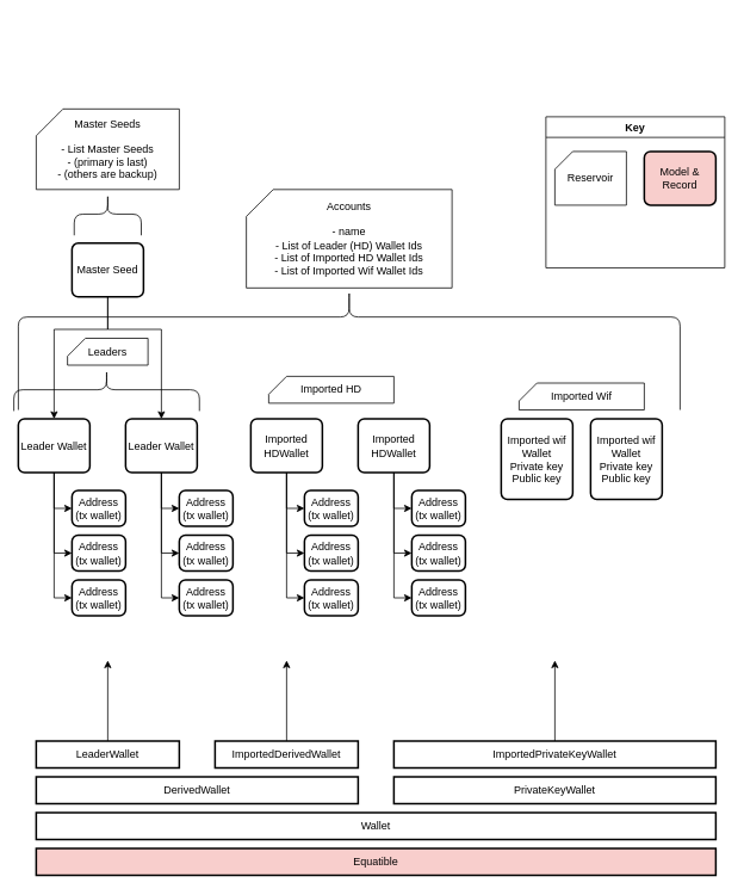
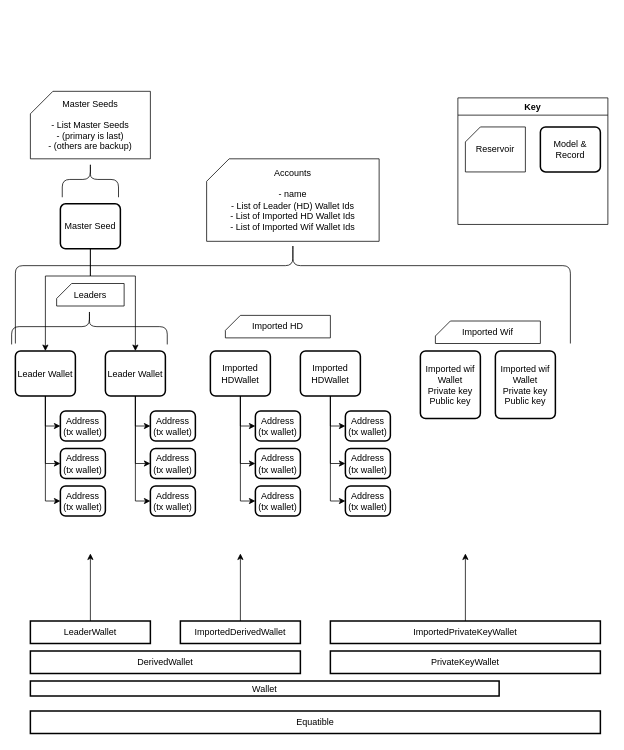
  <mxCell id="0" />
  <mxCell id="1" parent="0" />
  <mxCell id="2" value="" style="shape=curlyBracket;whiteSpace=wrap;html=1;rounded=1;flipH=1;rotation=-90;size=0.231;" vertex="1" parent="1"><mxGeometry x="322.5" y="20" width="135" height="740" as="geometry" /></mxCell>
  <mxCell id="3" style="edgeStyle=orthogonalEdgeStyle;rounded=0;orthogonalLoop=1;jettySize=auto;html=1;entryX=0.5;entryY=0;entryDx=0;entryDy=0;exitX=0.5;exitY=1;exitDx=0;exitDy=0;" edge="1" parent="1" source="5" target="9"><mxGeometry relative="1" as="geometry"><Array as="points"><mxPoint x="120" y="367.5" /><mxPoint x="180" y="367.5" /></Array></mxGeometry></mxCell>
  <mxCell id="4" style="edgeStyle=orthogonalEdgeStyle;rounded=0;orthogonalLoop=1;jettySize=auto;html=1;entryX=0.5;entryY=0;entryDx=0;entryDy=0;exitX=0.5;exitY=1;exitDx=0;exitDy=0;" edge="1" parent="1" source="5" target="13"><mxGeometry relative="1" as="geometry"><Array as="points"><mxPoint x="120" y="367.5" /><mxPoint x="60" y="367.5" /></Array></mxGeometry></mxCell>
  <mxCell id="5" value="Master Seed" style="rounded=1;whiteSpace=wrap;html=1;absoluteArcSize=1;arcSize=14;strokeWidth=2;" parent="1" vertex="1"><mxGeometry x="80" y="271.25" width="80" height="60" as="geometry" /></mxCell>
  <mxCell id="6" style="edgeStyle=orthogonalEdgeStyle;rounded=0;orthogonalLoop=1;jettySize=auto;html=1;exitX=0.5;exitY=1;exitDx=0;exitDy=0;entryX=0;entryY=0.5;entryDx=0;entryDy=0;" edge="1" parent="1" source="9" target="16"><mxGeometry relative="1" as="geometry" /></mxCell>
  <mxCell id="7" style="edgeStyle=orthogonalEdgeStyle;rounded=0;orthogonalLoop=1;jettySize=auto;html=1;exitX=0.5;exitY=1;exitDx=0;exitDy=0;entryX=0;entryY=0.5;entryDx=0;entryDy=0;" edge="1" parent="1" source="9" target="15"><mxGeometry relative="1" as="geometry" /></mxCell>
  <mxCell id="8" style="edgeStyle=orthogonalEdgeStyle;rounded=0;orthogonalLoop=1;jettySize=auto;html=1;exitX=0.5;exitY=1;exitDx=0;exitDy=0;entryX=0;entryY=0.5;entryDx=0;entryDy=0;" edge="1" parent="1" source="9" target="14"><mxGeometry relative="1" as="geometry" /></mxCell>
  <mxCell id="9" value="Leader Wallet" style="rounded=1;whiteSpace=wrap;html=1;absoluteArcSize=1;arcSize=14;strokeWidth=2;" vertex="1" parent="1"><mxGeometry x="140" y="467.5" width="80" height="60" as="geometry" /></mxCell>
  <mxCell id="10" style="edgeStyle=orthogonalEdgeStyle;rounded=0;orthogonalLoop=1;jettySize=auto;html=1;exitX=0.5;exitY=1;exitDx=0;exitDy=0;entryX=0;entryY=0.5;entryDx=0;entryDy=0;" edge="1" parent="1" source="13" target="19"><mxGeometry relative="1" as="geometry" /></mxCell>
  <mxCell id="11" style="edgeStyle=orthogonalEdgeStyle;rounded=0;orthogonalLoop=1;jettySize=auto;html=1;exitX=0.5;exitY=1;exitDx=0;exitDy=0;entryX=0;entryY=0.5;entryDx=0;entryDy=0;" edge="1" parent="1" source="13" target="18"><mxGeometry relative="1" as="geometry" /></mxCell>
  <mxCell id="12" style="edgeStyle=orthogonalEdgeStyle;rounded=0;orthogonalLoop=1;jettySize=auto;html=1;exitX=0.5;exitY=1;exitDx=0;exitDy=0;entryX=0;entryY=0.5;entryDx=0;entryDy=0;" edge="1" parent="1" source="13" target="17"><mxGeometry relative="1" as="geometry" /></mxCell>
  <mxCell id="13" value="Leader Wallet" style="rounded=1;whiteSpace=wrap;html=1;absoluteArcSize=1;arcSize=14;strokeWidth=2;" vertex="1" parent="1"><mxGeometry x="20" y="467.5" width="80" height="60" as="geometry" /></mxCell>
  <mxCell id="14" value="Address&lt;br&gt;(tx wallet)" style="rounded=1;whiteSpace=wrap;html=1;absoluteArcSize=1;arcSize=14;strokeWidth=2;" vertex="1" parent="1"><mxGeometry x="200" y="547.5" width="60" height="40" as="geometry" /></mxCell>
  <mxCell id="15" value="Address&lt;br&gt;(tx wallet)" style="rounded=1;whiteSpace=wrap;html=1;absoluteArcSize=1;arcSize=14;strokeWidth=2;" vertex="1" parent="1"><mxGeometry x="200" y="597.5" width="60" height="40" as="geometry" /></mxCell>
  <mxCell id="16" value="Address&lt;br&gt;(tx wallet)" style="rounded=1;whiteSpace=wrap;html=1;absoluteArcSize=1;arcSize=14;strokeWidth=2;" vertex="1" parent="1"><mxGeometry x="200" y="647.5" width="60" height="40" as="geometry" /></mxCell>
  <mxCell id="17" value="Address&lt;br&gt;(tx wallet)" style="rounded=1;whiteSpace=wrap;html=1;absoluteArcSize=1;arcSize=14;strokeWidth=2;" vertex="1" parent="1"><mxGeometry x="80" y="547.5" width="60" height="40" as="geometry" /></mxCell>
  <mxCell id="18" value="Address&lt;br&gt;(tx wallet)" style="rounded=1;whiteSpace=wrap;html=1;absoluteArcSize=1;arcSize=14;strokeWidth=2;" vertex="1" parent="1"><mxGeometry x="80" y="597.5" width="60" height="40" as="geometry" /></mxCell>
  <mxCell id="19" value="Address&lt;br&gt;(tx wallet)" style="rounded=1;whiteSpace=wrap;html=1;absoluteArcSize=1;arcSize=14;strokeWidth=2;" vertex="1" parent="1"><mxGeometry x="80" y="647.5" width="60" height="40" as="geometry" /></mxCell>
  <mxCell id="20" style="edgeStyle=orthogonalEdgeStyle;rounded=0;orthogonalLoop=1;jettySize=auto;html=1;exitX=0.5;exitY=1;exitDx=0;exitDy=0;entryX=0;entryY=0.5;entryDx=0;entryDy=0;" edge="1" parent="1" source="23" target="26"><mxGeometry relative="1" as="geometry" /></mxCell>
  <mxCell id="21" style="edgeStyle=orthogonalEdgeStyle;rounded=0;orthogonalLoop=1;jettySize=auto;html=1;exitX=0.5;exitY=1;exitDx=0;exitDy=0;entryX=0;entryY=0.5;entryDx=0;entryDy=0;" edge="1" parent="1" source="23" target="25"><mxGeometry relative="1" as="geometry" /></mxCell>
  <mxCell id="22" style="edgeStyle=orthogonalEdgeStyle;rounded=0;orthogonalLoop=1;jettySize=auto;html=1;exitX=0.5;exitY=1;exitDx=0;exitDy=0;entryX=0;entryY=0.5;entryDx=0;entryDy=0;" edge="1" parent="1" source="23" target="24"><mxGeometry relative="1" as="geometry" /></mxCell>
  <mxCell id="23" value="Imported HDWallet" style="rounded=1;whiteSpace=wrap;html=1;absoluteArcSize=1;arcSize=14;strokeWidth=2;" vertex="1" parent="1"><mxGeometry x="400" y="467.5" width="80" height="60" as="geometry" /></mxCell>
  <mxCell id="24" value="Address&lt;br&gt;(tx wallet)" style="rounded=1;whiteSpace=wrap;html=1;absoluteArcSize=1;arcSize=14;strokeWidth=2;" vertex="1" parent="1"><mxGeometry x="460" y="547.5" width="60" height="40" as="geometry" /></mxCell>
  <mxCell id="25" value="Address&lt;br&gt;(tx wallet)" style="rounded=1;whiteSpace=wrap;html=1;absoluteArcSize=1;arcSize=14;strokeWidth=2;" vertex="1" parent="1"><mxGeometry x="460" y="597.5" width="60" height="40" as="geometry" /></mxCell>
  <mxCell id="26" value="Address&lt;br&gt;(tx wallet)" style="rounded=1;whiteSpace=wrap;html=1;absoluteArcSize=1;arcSize=14;strokeWidth=2;" vertex="1" parent="1"><mxGeometry x="460" y="647.5" width="60" height="40" as="geometry" /></mxCell>
  <mxCell id="27" value="Imported wif Wallet&lt;br&gt;Private key&lt;br&gt;Public key" style="rounded=1;whiteSpace=wrap;html=1;absoluteArcSize=1;arcSize=14;strokeWidth=2;" vertex="1" parent="1"><mxGeometry x="560" y="467.5" width="80" height="90" as="geometry" /></mxCell>
  <mxCell id="28" style="edgeStyle=orthogonalEdgeStyle;rounded=0;orthogonalLoop=1;jettySize=auto;html=1;exitX=0.5;exitY=1;exitDx=0;exitDy=0;entryX=0;entryY=0.5;entryDx=0;entryDy=0;" edge="1" parent="1" source="31" target="34"><mxGeometry relative="1" as="geometry" /></mxCell>
  <mxCell id="29" style="edgeStyle=orthogonalEdgeStyle;rounded=0;orthogonalLoop=1;jettySize=auto;html=1;exitX=0.5;exitY=1;exitDx=0;exitDy=0;entryX=0;entryY=0.5;entryDx=0;entryDy=0;" edge="1" parent="1" source="31" target="33"><mxGeometry relative="1" as="geometry" /></mxCell>
  <mxCell id="30" style="edgeStyle=orthogonalEdgeStyle;rounded=0;orthogonalLoop=1;jettySize=auto;html=1;exitX=0.5;exitY=1;exitDx=0;exitDy=0;entryX=0;entryY=0.5;entryDx=0;entryDy=0;" edge="1" parent="1" source="31" target="32"><mxGeometry relative="1" as="geometry" /></mxCell>
  <mxCell id="31" value="Imported HDWallet" style="rounded=1;whiteSpace=wrap;html=1;absoluteArcSize=1;arcSize=14;strokeWidth=2;" vertex="1" parent="1"><mxGeometry x="280" y="467.5" width="80" height="60" as="geometry" /></mxCell>
  <mxCell id="32" value="Address&lt;br&gt;(tx wallet)" style="rounded=1;whiteSpace=wrap;html=1;absoluteArcSize=1;arcSize=14;strokeWidth=2;" vertex="1" parent="1"><mxGeometry x="340" y="547.5" width="60" height="40" as="geometry" /></mxCell>
  <mxCell id="33" value="Address&lt;br&gt;(tx wallet)" style="rounded=1;whiteSpace=wrap;html=1;absoluteArcSize=1;arcSize=14;strokeWidth=2;" vertex="1" parent="1"><mxGeometry x="340" y="597.5" width="60" height="40" as="geometry" /></mxCell>
  <mxCell id="34" value="Address&lt;br&gt;(tx wallet)" style="rounded=1;whiteSpace=wrap;html=1;absoluteArcSize=1;arcSize=14;strokeWidth=2;" vertex="1" parent="1"><mxGeometry x="340" y="647.5" width="60" height="40" as="geometry" /></mxCell>
  <mxCell id="35" value="Accounts&lt;br&gt;&lt;br&gt;- name&lt;br&gt;- List of Leader (HD) Wallet Ids&lt;br&gt;- List of Imported HD Wallet Ids&lt;br&gt;- List of Imported Wif Wallet Ids" style="shape=card;whiteSpace=wrap;html=1;" vertex="1" parent="1"><mxGeometry x="275" y="211.25" width="230" height="110" as="geometry" /></mxCell>
  <mxCell id="36" value="Imported wif Wallet&lt;br&gt;Private key&lt;br&gt;Public key" style="rounded=1;whiteSpace=wrap;html=1;absoluteArcSize=1;arcSize=14;strokeWidth=2;" vertex="1" parent="1"><mxGeometry x="660" y="467.5" width="80" height="90" as="geometry" /></mxCell>
- <mxCell id="37" value="Equatible" style="rounded=0;whiteSpace=wrap;html=1;absoluteArcSize=1;arcSize=14;strokeWidth=2;fillColor=#f8cecc;" vertex="1" parent="1"><mxGeometry x="40" y="947.5" width="760" height="30" as="geometry" /></mxCell>
- <mxCell id="38" value="Wallet" style="rounded=0;whiteSpace=wrap;html=1;absoluteArcSize=1;arcSize=14;strokeWidth=2;" vertex="1" parent="1"><mxGeometry x="40" y="907.5" width="760" height="30" as="geometry" /></mxCell>
+ <mxCell id="37" value="Equatible" style="rounded=0;whiteSpace=wrap;html=1;absoluteArcSize=1;arcSize=14;strokeWidth=2;" vertex="1" parent="1"><mxGeometry x="40" y="947.5" width="760" height="30" as="geometry" /></mxCell>
+ <mxCell id="38" value="Wallet" style="rounded=0;whiteSpace=wrap;html=1;absoluteArcSize=1;arcSize=14;strokeWidth=2;" vertex="1" parent="1"><mxGeometry x="40" y="907.5" width="625" height="20" as="geometry" /></mxCell>
  <mxCell id="39" value="DerivedWallet" style="rounded=0;whiteSpace=wrap;html=1;absoluteArcSize=1;arcSize=14;strokeWidth=2;" vertex="1" parent="1"><mxGeometry x="40" y="867.5" width="360" height="30" as="geometry" /></mxCell>
  <mxCell id="40" value="PrivateKeyWallet" style="rounded=0;whiteSpace=wrap;html=1;absoluteArcSize=1;arcSize=14;strokeWidth=2;" vertex="1" parent="1"><mxGeometry x="440" y="867.5" width="360" height="30" as="geometry" /></mxCell>
  <mxCell id="41" value="ImportedPrivateKeyWallet" style="rounded=0;whiteSpace=wrap;html=1;absoluteArcSize=1;arcSize=14;strokeWidth=2;" vertex="1" parent="1"><mxGeometry x="440" y="827.5" width="360" height="30" as="geometry" /></mxCell>
  <mxCell id="42" style="rounded=0;orthogonalLoop=1;jettySize=auto;html=1;" edge="1" parent="1" source="43"><mxGeometry relative="1" as="geometry"><mxPoint x="320" y="737.5" as="targetPoint" /></mxGeometry></mxCell>
  <mxCell id="43" value="ImportedDerivedWallet" style="rounded=0;whiteSpace=wrap;html=1;absoluteArcSize=1;arcSize=14;strokeWidth=2;" vertex="1" parent="1"><mxGeometry x="240" y="827.5" width="160" height="30" as="geometry" /></mxCell>
  <mxCell id="44" style="edgeStyle=none;rounded=0;orthogonalLoop=1;jettySize=auto;html=1;" edge="1" parent="1" source="45"><mxGeometry relative="1" as="geometry"><mxPoint x="120" y="737.5" as="targetPoint" /></mxGeometry></mxCell>
  <mxCell id="45" value="LeaderWallet" style="rounded=0;whiteSpace=wrap;html=1;absoluteArcSize=1;arcSize=14;strokeWidth=2;" vertex="1" parent="1"><mxGeometry x="40" y="827.5" width="160" height="30" as="geometry" /></mxCell>
  <mxCell id="46" value="" style="endArrow=classic;html=1;exitX=0.5;exitY=0;exitDx=0;exitDy=0;" edge="1" parent="1" source="41"><mxGeometry width="50" height="50" relative="1" as="geometry"><mxPoint x="720" y="817.5" as="sourcePoint" /><mxPoint x="620" y="737.5" as="targetPoint" /></mxGeometry></mxCell>
  <mxCell id="47" value="Master Seeds&lt;br&gt;&lt;br&gt;- List Master Seeds&lt;br&gt;- (primary is last)&lt;br&gt;- (others are backup)" style="shape=card;whiteSpace=wrap;html=1;" vertex="1" parent="1"><mxGeometry x="40" y="121.25" width="160" height="90" as="geometry" /></mxCell>
  <mxCell id="48" value="" style="shape=curlyBracket;whiteSpace=wrap;html=1;rounded=1;flipH=1;rotation=-90;" vertex="1" parent="1"><mxGeometry x="96.25" y="201.25" width="47.5" height="75" as="geometry" /></mxCell>
  <mxCell id="49" value="Key" style="swimlane;" vertex="1" parent="1"><mxGeometry x="610" y="130" width="200" height="168.75" as="geometry" /></mxCell>
  <mxCell id="50" value="Reservoir" style="shape=card;whiteSpace=wrap;html=1;size=20;" vertex="1" parent="49"><mxGeometry x="10" y="38.75" width="80" height="60" as="geometry" /></mxCell>
- <mxCell id="51" value="Model &amp;amp; Record" style="rounded=1;whiteSpace=wrap;html=1;absoluteArcSize=1;arcSize=14;strokeWidth=2;fillColor=#f8cecc;" vertex="1" parent="49"><mxGeometry x="110" y="38.75" width="80" height="60" as="geometry" /></mxCell>
+ <mxCell id="51" value="Model &amp;amp; Record" style="rounded=1;whiteSpace=wrap;html=1;absoluteArcSize=1;arcSize=14;strokeWidth=2;" vertex="1" parent="49"><mxGeometry x="110" y="38.75" width="80" height="60" as="geometry" /></mxCell>
  <mxCell id="52" value="Imported Wif" style="shape=card;whiteSpace=wrap;html=1;size=20;" vertex="1" parent="1"><mxGeometry x="580" y="427.5" width="140" height="30" as="geometry" /></mxCell>
  <mxCell id="53" value="Leaders" style="shape=card;whiteSpace=wrap;html=1;size=20;" vertex="1" parent="1"><mxGeometry x="75" y="377.5" width="90" height="30" as="geometry" /></mxCell>
  <mxCell id="54" value="Imported HD" style="shape=card;whiteSpace=wrap;html=1;size=20;" vertex="1" parent="1"><mxGeometry x="300" y="420" width="140" height="30" as="geometry" /></mxCell>
  <mxCell id="55" value="" style="shape=curlyBracket;whiteSpace=wrap;html=1;rounded=1;flipH=1;rotation=-90;" vertex="1" parent="1"><mxGeometry x="95" y="331.25" width="47.5" height="207.5" as="geometry" /></mxCell>
